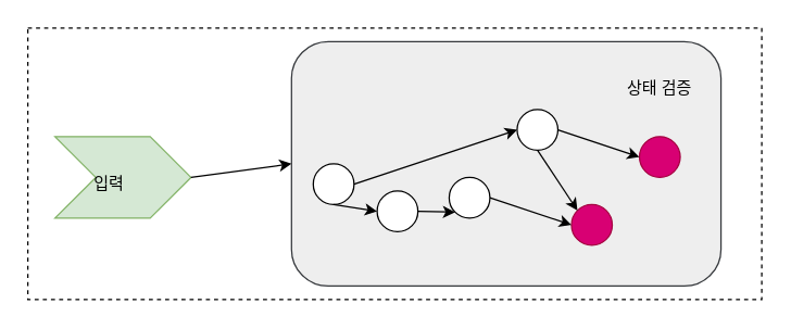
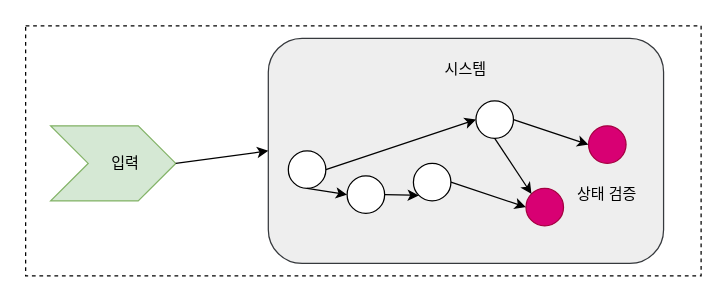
  <mxCell id="0" />
  <mxCell id="1" parent="0" />
  <mxCell id="2" value="" style="rounded=0;whiteSpace=wrap;html=1;fillColor=none;dashed=1;" parent="1" vertex="1"><mxGeometry x="20" y="20" width="540" height="200" as="geometry" /></mxCell>
  <mxCell id="3" value="" style="html=1;shadow=0;dashed=0;align=center;verticalAlign=middle;shape=mxgraph.arrows2.arrow;dy=0;dx=30;notch=30;fillColor=#d5e8d4;strokeColor=#82b366;" parent="1" vertex="1"><mxGeometry x="40" y="100" width="100" height="60" as="geometry" /></mxCell>
  <mxCell id="4" value="" style="rounded=1;whiteSpace=wrap;html=1;fillColor=#eeeeee;strokeColor=#36393d;" parent="1" vertex="1"><mxGeometry x="214" y="30" width="316" height="180" as="geometry" /></mxCell>
  <mxCell id="5" value="" style="ellipse;whiteSpace=wrap;html=1;aspect=fixed;" parent="1" vertex="1"><mxGeometry x="230" y="120" width="30" height="30" as="geometry" /></mxCell>
  <mxCell id="6" value="" style="ellipse;whiteSpace=wrap;html=1;aspect=fixed;" parent="1" vertex="1"><mxGeometry x="277" y="140" width="30" height="30" as="geometry" /></mxCell>
  <mxCell id="7" value="" style="ellipse;whiteSpace=wrap;html=1;aspect=fixed;" parent="1" vertex="1"><mxGeometry x="330" y="130" width="30" height="30" as="geometry" /></mxCell>
  <mxCell id="8" value="" style="endArrow=classic;html=1;rounded=0;exitX=1;exitY=0.5;exitDx=0;exitDy=0;exitPerimeter=0;entryX=0;entryY=0.5;entryDx=0;entryDy=0;" parent="1" source="3" target="4" edge="1"><mxGeometry width="50" height="50" relative="1" as="geometry"><mxPoint x="100" y="310" as="sourcePoint" /><mxPoint x="150" y="260" as="targetPoint" /></mxGeometry></mxCell>
  <mxCell id="9" value="" style="endArrow=classic;html=1;rounded=0;exitX=1;exitY=0.5;exitDx=0;exitDy=0;entryX=0;entryY=0.5;entryDx=0;entryDy=0;" parent="1" source="5" target="14" edge="1"><mxGeometry width="50" height="50" relative="1" as="geometry"><mxPoint x="260" y="340" as="sourcePoint" /><mxPoint x="310" y="290" as="targetPoint" /></mxGeometry></mxCell>
  <mxCell id="10" value="" style="endArrow=classic;html=1;rounded=0;exitX=0.5;exitY=1;exitDx=0;exitDy=0;entryX=0;entryY=0.5;entryDx=0;entryDy=0;" parent="1" source="5" target="6" edge="1"><mxGeometry width="50" height="50" relative="1" as="geometry"><mxPoint x="510" y="400" as="sourcePoint" /><mxPoint x="560" y="350" as="targetPoint" /></mxGeometry></mxCell>
  <mxCell id="11" value="" style="endArrow=classic;html=1;rounded=0;exitX=1;exitY=0.5;exitDx=0;exitDy=0;entryX=0;entryY=1;entryDx=0;entryDy=0;" parent="1" source="6" target="7" edge="1"><mxGeometry width="50" height="50" relative="1" as="geometry"><mxPoint x="255" y="160" as="sourcePoint" /><mxPoint x="287" y="165" as="targetPoint" /></mxGeometry></mxCell>
- <mxCell id="13" value="입력" style="text;html=1;strokeColor=none;fillColor=none;align=center;verticalAlign=middle;whiteSpace=wrap;rounded=0;" parent="1" vertex="1"><mxGeometry x="50" y="120" width="60" height="30" as="geometry" /></mxCell>
+ <mxCell id="12" value="시스템" style="text;html=1;strokeColor=none;fillColor=none;align=center;verticalAlign=middle;whiteSpace=wrap;rounded=0;" parent="1" vertex="1"><mxGeometry x="342" y="40" width="60" height="30" as="geometry" /></mxCell>
+ <mxCell id="13" value="입력" style="text;html=1;strokeColor=none;fillColor=none;align=center;verticalAlign=middle;whiteSpace=wrap;rounded=0;" parent="1" vertex="1"><mxGeometry x="70" y="115" width="60" height="30" as="geometry" /></mxCell>
  <mxCell id="14" value="" style="ellipse;whiteSpace=wrap;html=1;aspect=fixed;" parent="1" vertex="1"><mxGeometry x="380" y="80" width="30" height="30" as="geometry" /></mxCell>
  <mxCell id="15" value="" style="ellipse;whiteSpace=wrap;html=1;aspect=fixed;fillColor=#d80073;strokeColor=#A50040;fontColor=#ffffff;" parent="1" vertex="1"><mxGeometry x="420" y="150" width="30" height="30" as="geometry" /></mxCell>
  <mxCell id="16" value="" style="ellipse;whiteSpace=wrap;html=1;aspect=fixed;fillColor=#d80073;strokeColor=#A50040;fontColor=#ffffff;" parent="1" vertex="1"><mxGeometry x="470" y="100" width="30" height="30" as="geometry" /></mxCell>
  <mxCell id="17" value="" style="endArrow=classic;html=1;rounded=0;exitX=0.5;exitY=1;exitDx=0;exitDy=0;entryX=0;entryY=0;entryDx=0;entryDy=0;" parent="1" source="14" target="15" edge="1"><mxGeometry width="50" height="50" relative="1" as="geometry"><mxPoint x="270" y="145" as="sourcePoint" /><mxPoint x="390" y="105" as="targetPoint" /></mxGeometry></mxCell>
  <mxCell id="18" value="" style="endArrow=classic;html=1;rounded=0;exitX=1;exitY=0.5;exitDx=0;exitDy=0;entryX=0;entryY=0.5;entryDx=0;entryDy=0;" parent="1" source="14" target="16" edge="1"><mxGeometry width="50" height="50" relative="1" as="geometry"><mxPoint x="405" y="120" as="sourcePoint" /><mxPoint x="434" y="164" as="targetPoint" /></mxGeometry></mxCell>
  <mxCell id="19" value="" style="endArrow=classic;html=1;rounded=0;exitX=1;exitY=0.5;exitDx=0;exitDy=0;entryX=0;entryY=0.5;entryDx=0;entryDy=0;" parent="1" source="7" target="15" edge="1"><mxGeometry width="50" height="50" relative="1" as="geometry"><mxPoint x="420" y="105" as="sourcePoint" /><mxPoint x="495" y="140" as="targetPoint" /></mxGeometry></mxCell>
- <mxCell id="20" value="상태 검증" style="text;html=1;strokeColor=none;fillColor=none;align=center;verticalAlign=middle;whiteSpace=wrap;rounded=0;" parent="1" vertex="1"><mxGeometry x="455" y="50" width="60" height="30" as="geometry" /></mxCell>
+ <mxCell id="20" value="상태 검증" style="text;html=1;strokeColor=none;fillColor=none;align=center;verticalAlign=middle;whiteSpace=wrap;rounded=0;" parent="1" vertex="1"><mxGeometry x="455" y="140" width="60" height="30" as="geometry" /></mxCell>
